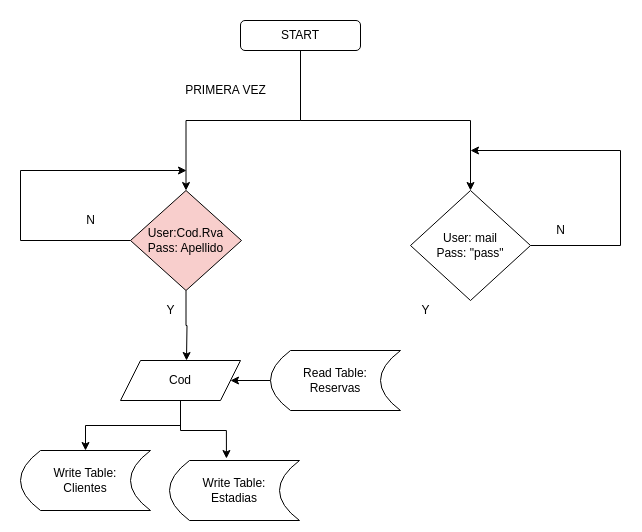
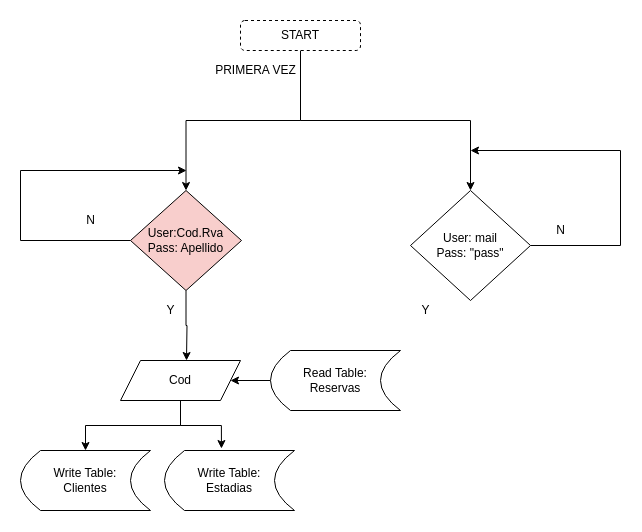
  <mxCell id="0" />
  <mxCell id="1" parent="0" />
  <mxCell id="2" style="edgeStyle=orthogonalEdgeStyle;rounded=0;orthogonalLoop=1;jettySize=auto;html=1;" edge="1" parent="1" source="4"><mxGeometry relative="1" as="geometry"><mxPoint x="186" y="170" as="targetPoint" /><Array as="points"><mxPoint x="20" y="240" /><mxPoint x="20" y="170" /></Array></mxGeometry></mxCell>
  <mxCell id="3" style="edgeStyle=orthogonalEdgeStyle;rounded=0;orthogonalLoop=1;jettySize=auto;html=1;exitX=0.5;exitY=1;exitDx=0;exitDy=0;" edge="1" parent="1" source="4"><mxGeometry relative="1" as="geometry"><mxPoint x="186" y="360" as="targetPoint" /></mxGeometry></mxCell>
  <mxCell id="4" value="&lt;div&gt;User:Cod.Rva&lt;/div&gt;&lt;div&gt;Pass: Apellido&lt;br&gt;&lt;/div&gt;" style="rhombus;whiteSpace=wrap;html=1;fillColor=#f8cecc;" parent="1" vertex="1"><mxGeometry x="130" y="190" width="111" height="100" as="geometry" /></mxCell>
  <mxCell id="5" style="edgeStyle=orthogonalEdgeStyle;rounded=0;orthogonalLoop=1;jettySize=auto;html=1;" edge="1" parent="1" source="7" target="4"><mxGeometry relative="1" as="geometry" /></mxCell>
  <mxCell id="6" style="edgeStyle=orthogonalEdgeStyle;rounded=0;orthogonalLoop=1;jettySize=auto;html=1;exitX=0.5;exitY=1;exitDx=0;exitDy=0;entryX=0.5;entryY=0;entryDx=0;entryDy=0;" edge="1" parent="1" source="7" target="9"><mxGeometry relative="1" as="geometry" /></mxCell>
- <mxCell id="7" value="START" style="rounded=1;whiteSpace=wrap;html=1;" parent="1" vertex="1"><mxGeometry x="240" y="20" width="120" height="30" as="geometry" /></mxCell>
+ <mxCell id="7" value="START" style="rounded=1;whiteSpace=wrap;html=1;dashed=1;" parent="1" vertex="1"><mxGeometry x="240" y="20" width="120" height="30" as="geometry" /></mxCell>
  <mxCell id="8" style="edgeStyle=orthogonalEdgeStyle;rounded=0;orthogonalLoop=1;jettySize=auto;html=1;" edge="1" parent="1" source="9"><mxGeometry relative="1" as="geometry"><mxPoint x="470" y="150" as="targetPoint" /><Array as="points"><mxPoint x="620" y="245" /></Array></mxGeometry></mxCell>
  <mxCell id="9" value="&lt;div&gt;User: mail&lt;br&gt;&lt;/div&gt;&lt;div&gt;Pass: &quot;pass&quot;&lt;br&gt;&lt;/div&gt;" style="rhombus;whiteSpace=wrap;html=1;" vertex="1" parent="1"><mxGeometry x="410" y="190" width="120" height="110" as="geometry" /></mxCell>
- <mxCell id="10" value="PRIMERA VEZ" style="text;html=1;align=center;verticalAlign=middle;resizable=0;points=[];autosize=1;strokeColor=none;fillColor=none;" vertex="1" parent="1"><mxGeometry x="180" y="80" width="90" height="20" as="geometry" /></mxCell>
+ <mxCell id="10" value="PRIMERA VEZ" style="text;html=1;align=center;verticalAlign=middle;resizable=0;points=[];autosize=1;strokeColor=none;fillColor=none;" vertex="1" parent="1"><mxGeometry x="210" y="60" width="90" height="20" as="geometry" /></mxCell>
  <mxCell id="11" value="N" style="text;html=1;align=center;verticalAlign=middle;resizable=0;points=[];autosize=1;strokeColor=none;fillColor=none;" vertex="1" parent="1"><mxGeometry x="550" y="220" width="20" height="20" as="geometry" /></mxCell>
  <mxCell id="12" value="N" style="text;html=1;align=center;verticalAlign=middle;resizable=0;points=[];autosize=1;strokeColor=none;fillColor=none;" vertex="1" parent="1"><mxGeometry x="80" y="210" width="20" height="20" as="geometry" /></mxCell>
  <mxCell id="13" style="edgeStyle=orthogonalEdgeStyle;rounded=0;orthogonalLoop=1;jettySize=auto;html=1;exitX=0.5;exitY=1;exitDx=0;exitDy=0;entryX=0.438;entryY=-0.033;entryDx=0;entryDy=0;entryPerimeter=0;" edge="1" parent="1" source="15" target="19"><mxGeometry relative="1" as="geometry" /></mxCell>
  <mxCell id="14" style="edgeStyle=orthogonalEdgeStyle;rounded=0;orthogonalLoop=1;jettySize=auto;html=1;" edge="1" parent="1" source="15" target="18"><mxGeometry relative="1" as="geometry" /></mxCell>
  <mxCell id="15" value="Cod" style="shape=parallelogram;perimeter=parallelogramPerimeter;whiteSpace=wrap;html=1;fixedSize=1;" vertex="1" parent="1"><mxGeometry x="120" y="360" width="120" height="40" as="geometry" /></mxCell>
  <mxCell id="16" value="Y" style="text;html=1;align=center;verticalAlign=middle;resizable=0;points=[];autosize=1;strokeColor=none;fillColor=none;" vertex="1" parent="1"><mxGeometry x="160" y="300" width="20" height="20" as="geometry" /></mxCell>
  <mxCell id="17" value="Y" style="text;html=1;align=center;verticalAlign=middle;resizable=0;points=[];autosize=1;strokeColor=none;fillColor=none;" vertex="1" parent="1"><mxGeometry x="415" y="300" width="20" height="20" as="geometry" /></mxCell>
  <mxCell id="18" value="&lt;div&gt;Write Table:&lt;/div&gt;&lt;div&gt;Clientes&lt;/div&gt;" style="shape=dataStorage;whiteSpace=wrap;html=1;fixedSize=1;" vertex="1" parent="1"><mxGeometry x="20" y="450" width="130" height="60" as="geometry" /></mxCell>
- <mxCell id="19" value="&lt;div&gt;Write Table:&lt;/div&gt;&lt;div&gt;Estadias&lt;/div&gt;" style="shape=dataStorage;whiteSpace=wrap;html=1;fixedSize=1;" vertex="1" parent="1"><mxGeometry x="169" y="460" width="130" height="60" as="geometry" /></mxCell>
+ <mxCell id="19" value="&lt;div&gt;Write Table:&lt;/div&gt;&lt;div&gt;Estadias&lt;/div&gt;" style="shape=dataStorage;whiteSpace=wrap;html=1;fixedSize=1;" vertex="1" parent="1"><mxGeometry x="164" y="450" width="130" height="60" as="geometry" /></mxCell>
  <mxCell id="20" style="edgeStyle=orthogonalEdgeStyle;rounded=0;orthogonalLoop=1;jettySize=auto;html=1;entryX=1;entryY=0.5;entryDx=0;entryDy=0;" edge="1" parent="1" source="21" target="15"><mxGeometry relative="1" as="geometry" /></mxCell>
  <mxCell id="21" value="&lt;div&gt;Read Table:&lt;/div&gt;&lt;div&gt;Reservas&lt;/div&gt;" style="shape=dataStorage;whiteSpace=wrap;html=1;fixedSize=1;" vertex="1" parent="1"><mxGeometry x="270" y="350" width="130" height="60" as="geometry" /></mxCell>
